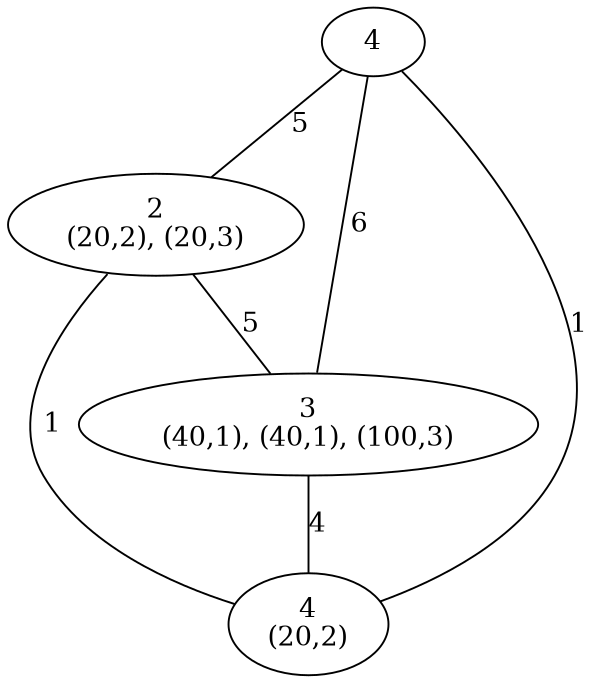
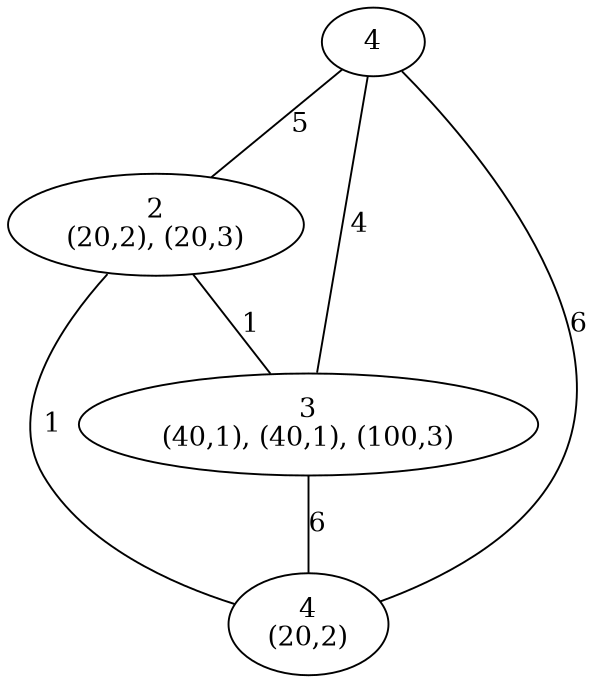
  graph {
    n1 [label="2\n(20,2), (20,3)"]
    n2 [label="3\n(40,1), (40,1), (100,3)"]
    n3 [label="4\n(20,2)"]
    n4 [label=4]
-   n1 -- n2 [label=5]
+   n1 -- n2 [label=1]
    n1 -- n3 [label=1]
-   n2 -- n3 [label=4]
+   n2 -- n3 [label=6]
    n4 -- n1 [label=5]
-   n4 -- n2 [label=6]
-   n4 -- n3 [label=1]
+   n4 -- n2 [label=4]
+   n4 -- n3 [label=6]
  }
